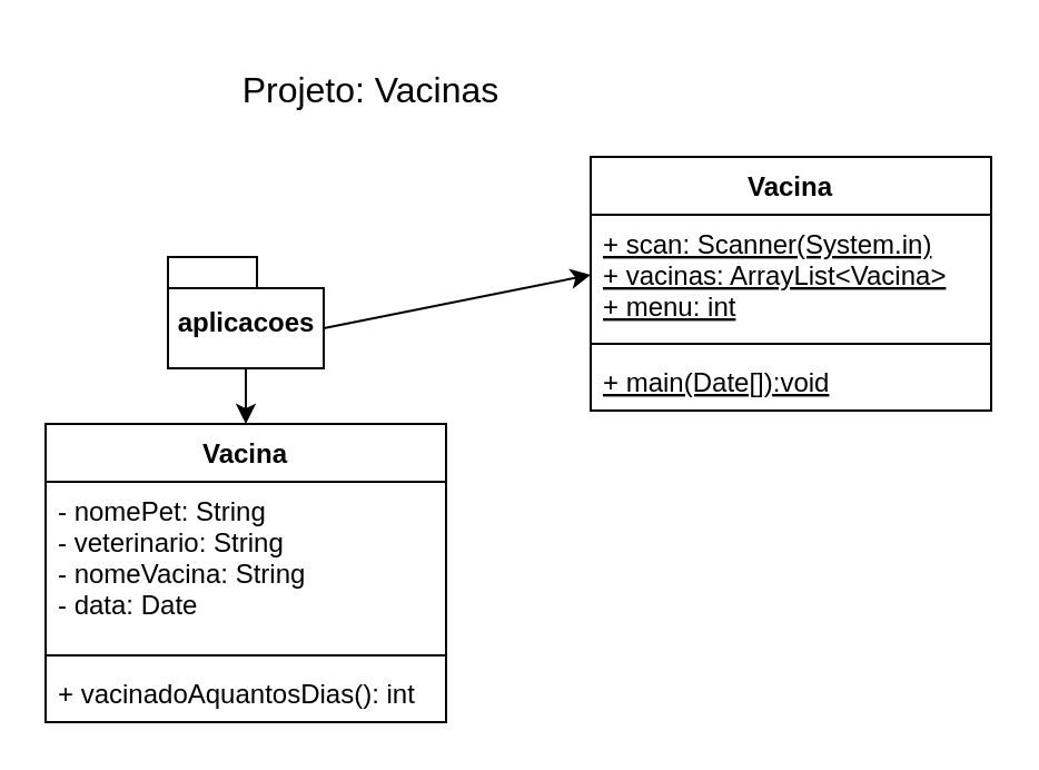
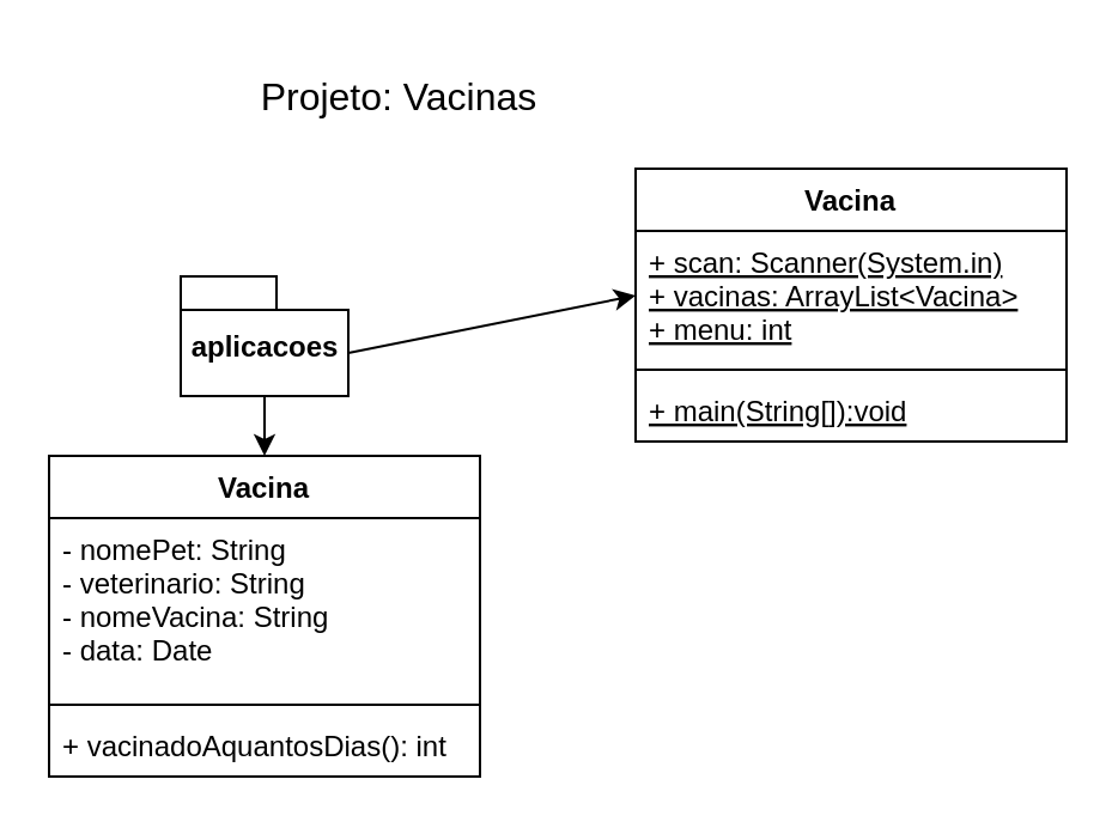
  <mxCell id="0" />
  <mxCell id="1" parent="0" />
  <mxCell id="2" value="Projeto: Vacinas" style="text;html=1;strokeColor=none;fillColor=none;align=center;verticalAlign=middle;whiteSpace=wrap;rounded=0;fontSize=16;" vertex="1" parent="1"><mxGeometry x="93.33" y="20" width="146.67" height="40" as="geometry" /></mxCell>
  <mxCell id="3" value="Vacina" style="swimlane;fontStyle=1;align=center;verticalAlign=top;childLayout=stackLayout;horizontal=1;startSize=26;horizontalStack=0;resizeParent=1;resizeParentMax=0;resizeLast=0;collapsible=1;marginBottom=0;" vertex="1" parent="1"><mxGeometry x="20" y="190" width="180" height="134" as="geometry" /></mxCell>
  <mxCell id="4" value="- nomePet: String&#10;- veterinario: String&#10;- nomeVacina: String&#10;- data: Date" style="text;strokeColor=none;fillColor=none;align=left;verticalAlign=top;spacingLeft=4;spacingRight=4;overflow=hidden;rotatable=0;points=[[0,0.5],[1,0.5]];portConstraint=eastwest;" vertex="1" parent="3"><mxGeometry y="26" width="180" height="74" as="geometry" /></mxCell>
  <mxCell id="5" value="" style="line;strokeWidth=1;fillColor=none;align=left;verticalAlign=middle;spacingTop=-1;spacingLeft=3;spacingRight=3;rotatable=0;labelPosition=right;points=[];portConstraint=eastwest;strokeColor=inherit;" vertex="1" parent="3"><mxGeometry y="100" width="180" height="8" as="geometry" /></mxCell>
  <mxCell id="6" value="+ vacinadoAquantosDias(): int" style="text;strokeColor=none;fillColor=none;align=left;verticalAlign=top;spacingLeft=4;spacingRight=4;overflow=hidden;rotatable=0;points=[[0,0.5],[1,0.5]];portConstraint=eastwest;" vertex="1" parent="3"><mxGeometry y="108" width="180" height="26" as="geometry" /></mxCell>
  <mxCell id="7" style="rounded=0;orthogonalLoop=1;jettySize=auto;html=1;exitX=0.5;exitY=1;exitDx=0;exitDy=0;exitPerimeter=0;fontSize=16;entryX=0.5;entryY=0;entryDx=0;entryDy=0;" edge="1" parent="1" source="9" target="3"><mxGeometry relative="1" as="geometry" /></mxCell>
  <mxCell id="8" style="edgeStyle=none;rounded=0;orthogonalLoop=1;jettySize=auto;html=1;exitX=0;exitY=0;exitDx=70;exitDy=32;exitPerimeter=0;entryX=0;entryY=0.5;entryDx=0;entryDy=0;fontSize=16;" edge="1" parent="1" source="9" target="11"><mxGeometry relative="1" as="geometry" /></mxCell>
  <mxCell id="9" value="aplicacoes" style="shape=folder;fontStyle=1;spacingTop=10;tabWidth=40;tabHeight=14;tabPosition=left;html=1;" vertex="1" parent="1"><mxGeometry x="75" y="115" width="70" height="50" as="geometry" /></mxCell>
  <mxCell id="10" value="Vacina" style="swimlane;fontStyle=1;align=center;verticalAlign=top;childLayout=stackLayout;horizontal=1;startSize=26;horizontalStack=0;resizeParent=1;resizeParentMax=0;resizeLast=0;collapsible=1;marginBottom=0;" vertex="1" parent="1"><mxGeometry x="265" y="70" width="180" height="114" as="geometry" /></mxCell>
  <mxCell id="11" value="+ scan: Scanner(System.in)&#10;+ vacinas: ArrayList&lt;Vacina&gt;&#10;+ menu: int" style="text;strokeColor=none;fillColor=none;align=left;verticalAlign=top;spacingLeft=4;spacingRight=4;overflow=hidden;rotatable=0;points=[[0,0.5],[1,0.5]];portConstraint=eastwest;fontStyle=4" vertex="1" parent="10"><mxGeometry y="26" width="180" height="54" as="geometry" /></mxCell>
  <mxCell id="12" value="" style="line;strokeWidth=1;fillColor=none;align=left;verticalAlign=middle;spacingTop=-1;spacingLeft=3;spacingRight=3;rotatable=0;labelPosition=right;points=[];portConstraint=eastwest;strokeColor=inherit;" vertex="1" parent="10"><mxGeometry y="80" width="180" height="8" as="geometry" /></mxCell>
- <mxCell id="13" value="+ main(Date[]):void" style="text;strokeColor=none;fillColor=none;align=left;verticalAlign=top;spacingLeft=4;spacingRight=4;overflow=hidden;rotatable=0;points=[[0,0.5],[1,0.5]];portConstraint=eastwest;fontStyle=4" vertex="1" parent="10"><mxGeometry y="88" width="180" height="26" as="geometry" /></mxCell>
+ <mxCell id="13" value="+ main(String[]):void" style="text;strokeColor=none;fillColor=none;align=left;verticalAlign=top;spacingLeft=4;spacingRight=4;overflow=hidden;rotatable=0;points=[[0,0.5],[1,0.5]];portConstraint=eastwest;fontStyle=4" vertex="1" parent="10"><mxGeometry y="88" width="180" height="26" as="geometry" /></mxCell>
